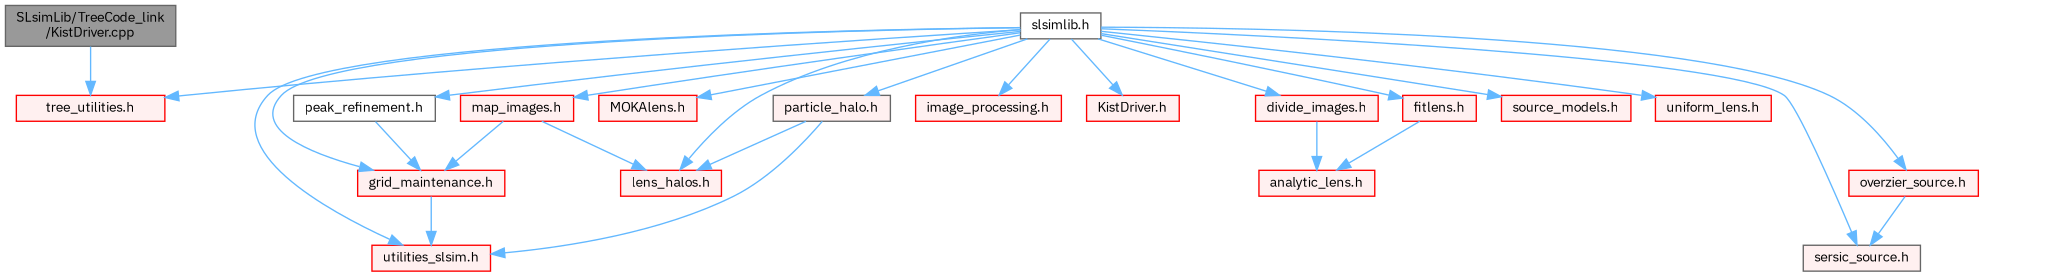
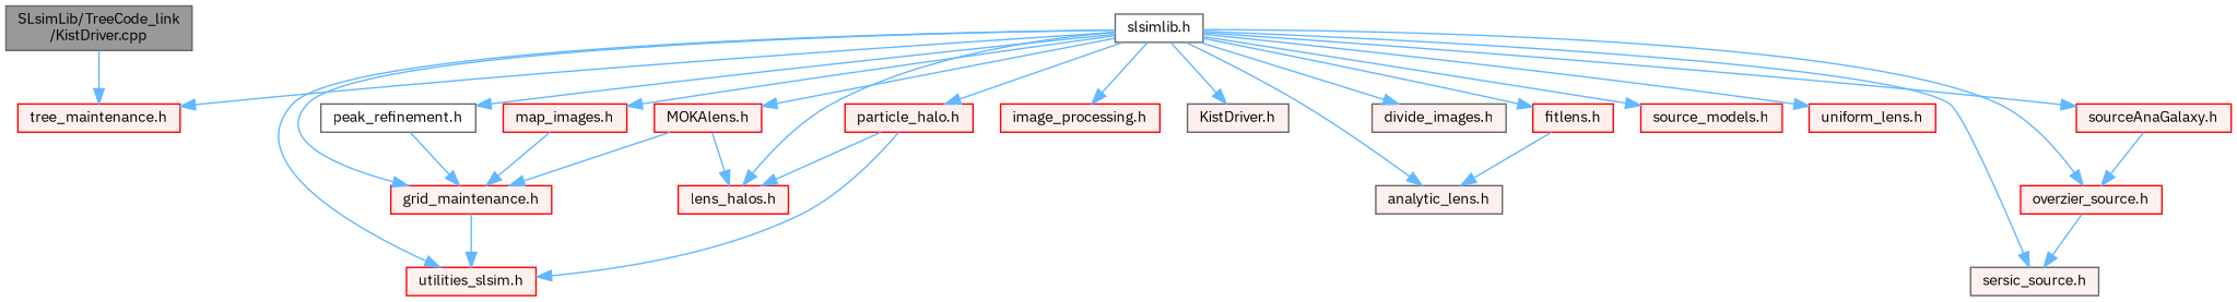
  digraph {
    fontname="IBM Plex Sans"
    node [color=red fillcolor="#FFF0F0" fontname="IBM Plex Sans" fontsize=10 shape=box style=filled]
    edge [color=steelblue1 fontname="IBM Plex Sans" fontsize=10 labelfontname=Helvetica labelfontsize=10 style=solid]
    n1 [color=gray40 fillcolor=grey60 fontcolor=black height=0.2 label="SLsimLib/TreeCode_link\l/KistDriver.cpp" width=0.4]
-   n2 [height=0.2 label="tree_utilities.h" width=0.4]
+   n2 [height=0.2 label="tree_maintenance.h" width=0.4]
    n3 [color=grey40 fillcolor=white height=0.2 label="slsimlib.h" width=0.4]
    n4 [height=0.2 label="utilities_slsim.h" width=0.4]
    n5 [height=0.2 label="lens_halos.h" width=0.4]
    n6 [height=0.2 label="image_processing.h" width=0.4]
-   n7 [height=0.2 label="KistDriver.h" width=0.4]
-   n8 [height=0.2 label="divide_images.h" width=0.4]
+   n7 [color=grey40 height=0.2 label="KistDriver.h" width=0.4]
+   n8 [color=grey40 height=0.2 label="divide_images.h" width=0.4]
    n9 [height=0.2 label="grid_maintenance.h" width=0.4]
    n10 [height=0.2 label="source_models.h" width=0.4]
    n11 [color=grey40 fillcolor=white height=0.2 label="peak_refinement.h" width=0.4]
    n12 [height=0.2 label="map_images.h" width=0.4]
    n13 [height=0.2 label="fitlens.h" width=0.4]
-   n14 [height=0.2 label="analytic_lens.h" width=0.4]
+   n14 [color=grey40 height=0.2 label="analytic_lens.h" width=0.4]
    n15 [height=0.2 label="uniform_lens.h" width=0.4]
    n16 [height=0.2 label="MOKAlens.h" width=0.4]
-   n17 [color=grey40 height=0.2 label="particle_halo.h" width=0.4]
+   n17 [height=0.2 label="particle_halo.h" width=0.4]
+   n18 [height=0.2 label="sourceAnaGalaxy.h" width=0.4]
    n19 [height=0.2 label="overzier_source.h" width=0.4]
    n20 [color=grey40 height=0.2 label="sersic_source.h" width=0.4]
    n1 -> n2
    n3 -> n2
    n3 -> n4
    n3 -> n5
    n3 -> n6
    n3 -> n7
    n3 -> n8
    n3 -> n9
    n3 -> n10
    n3 -> n11
    n3 -> n12
    n3 -> n13
-   n8 -> n14
+   n3 -> n14
    n3 -> n15
    n3 -> n16
    n3 -> n17
+   n3 -> n18
    n3 -> n19
    n3 -> n20
    n9 -> n4
    n11 -> n9
    n12 -> n9
    n13 -> n14
-   n12 -> n5
+   n16 -> n5
+   n16 -> n9
    n17 -> n4
    n17 -> n5
+   n18 -> n19
    n19 -> n20
  }
